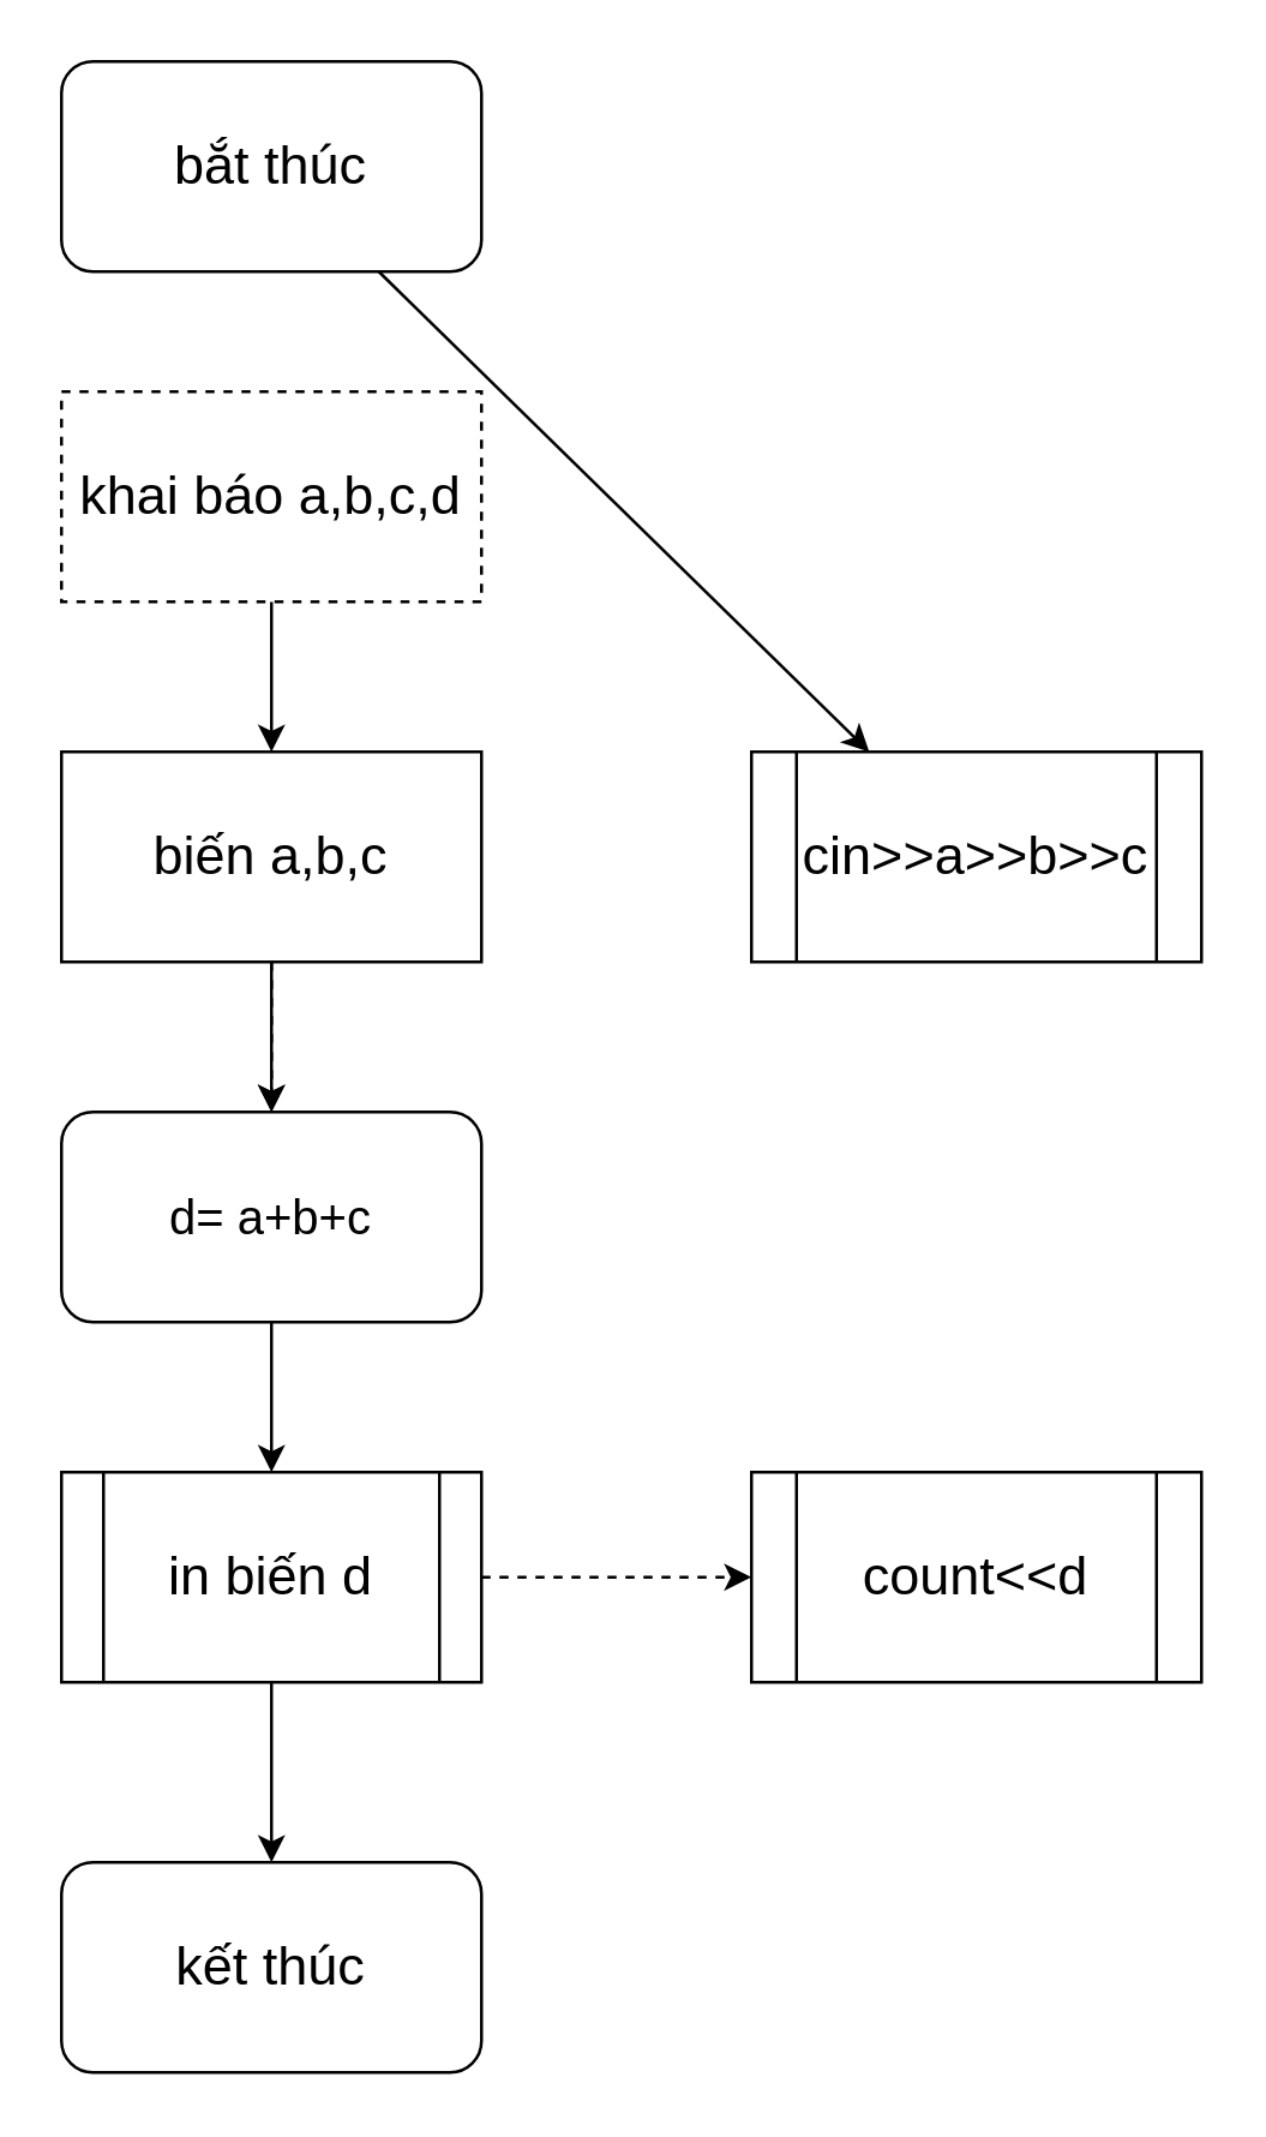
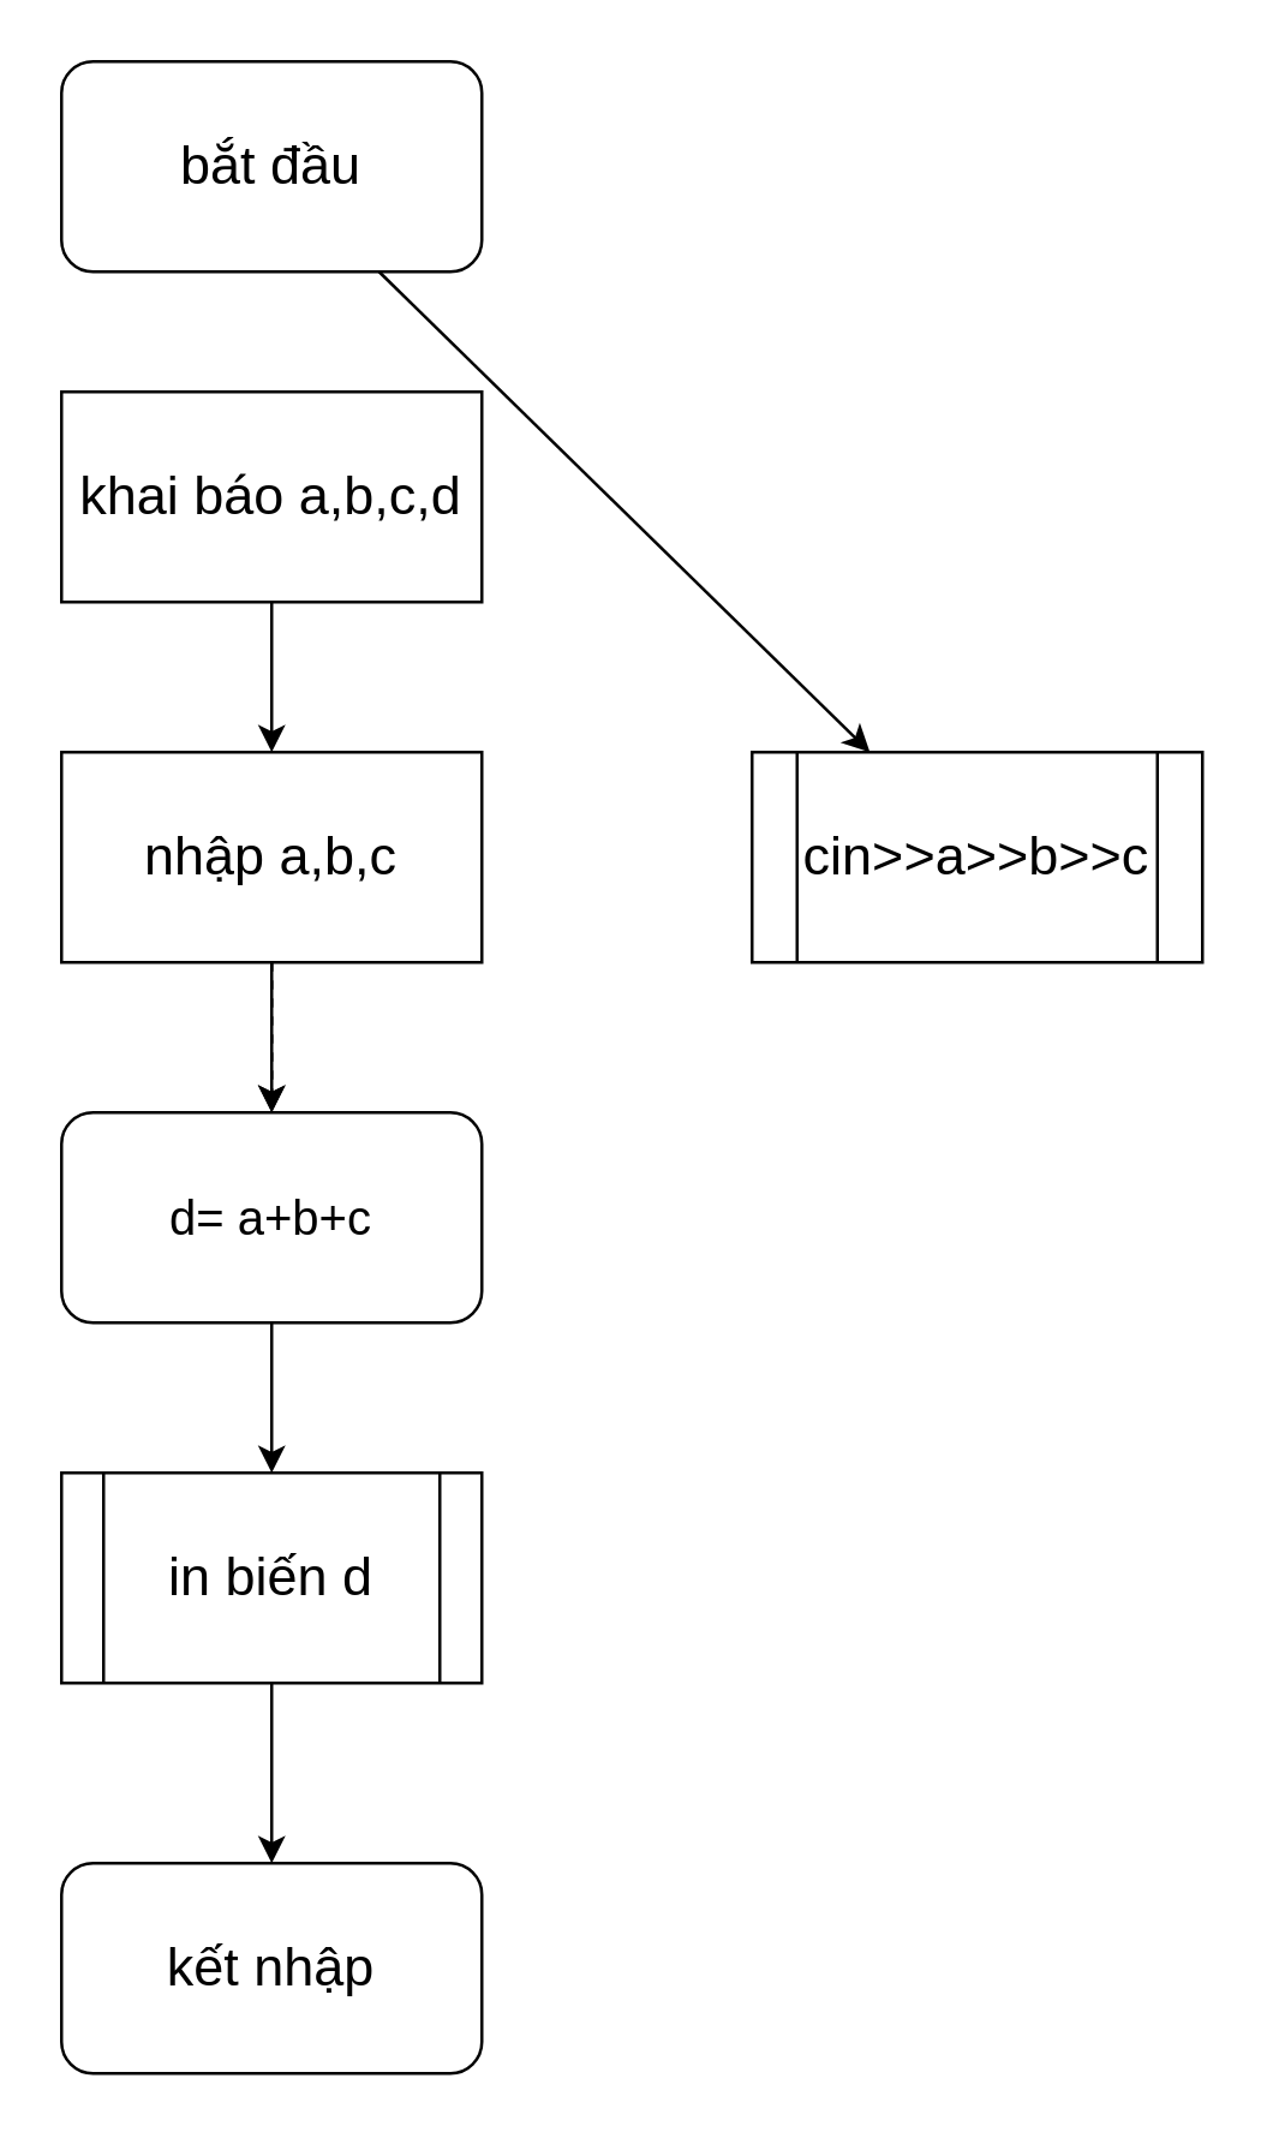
  <mxCell id="0" />
  <mxCell id="1" parent="0" />
  <mxCell id="2" value="" style="edgeStyle=none;html=1;fontSize=18;exitX=0.5;exitY=1;exitDx=0;exitDy=0;" edge="1" parent="1" source="8"><mxGeometry relative="1" as="geometry"><mxPoint x="90" y="190" as="sourcePoint" /><mxPoint x="90" y="60" as="targetPoint" /></mxGeometry></mxCell>
  <mxCell id="3" value="" style="edgeStyle=none;html=1;fontSize=18;" edge="1" parent="1" target="5"><mxGeometry relative="1" as="geometry"><mxPoint x="90" y="320" as="sourcePoint" /></mxGeometry></mxCell>
  <mxCell id="4" value="" style="edgeStyle=none;html=1;fontSize=18;" edge="1" parent="1" source="5"><mxGeometry relative="1" as="geometry"><mxPoint x="90" y="490" as="targetPoint" /></mxGeometry></mxCell>
  <mxCell id="5" value="&lt;font size=&quot;3&quot;&gt;d= a+b+c&lt;/font&gt;" style="whiteSpace=wrap;html=1;rounded=1;" vertex="1" parent="1"><mxGeometry x="20" y="370" width="140" height="70" as="geometry" /></mxCell>
  <mxCell id="6" value="" style="edgeStyle=none;html=1;fontSize=18;exitX=0.5;exitY=1;exitDx=0;exitDy=0;" edge="1" parent="1"><mxGeometry relative="1" as="geometry"><mxPoint x="90" y="560" as="sourcePoint" /><mxPoint x="90" y="620" as="targetPoint" /></mxGeometry></mxCell>
  <mxCell id="7" value="" style="edgeStyle=none;html=1;fontSize=18;" edge="1" parent="1" source="8" target="16"><mxGeometry relative="1" as="geometry" /></mxCell>
- <mxCell id="8" value="bắt thúc" style="rounded=1;whiteSpace=wrap;html=1;fontSize=18;" vertex="1" parent="1"><mxGeometry x="20" y="20" width="140" height="70" as="geometry" /></mxCell>
- <mxCell id="9" value="kết thúc" style="rounded=1;whiteSpace=wrap;html=1;fontSize=18;" vertex="1" parent="1"><mxGeometry x="20" y="620" width="140" height="70" as="geometry" /></mxCell>
+ <mxCell id="8" value="bắt đầu" style="rounded=1;whiteSpace=wrap;html=1;fontSize=18;" vertex="1" parent="1"><mxGeometry x="20" y="20" width="140" height="70" as="geometry" /></mxCell>
+ <mxCell id="9" value="kết nhập" style="rounded=1;whiteSpace=wrap;html=1;fontSize=18;" vertex="1" parent="1"><mxGeometry x="20" y="620" width="140" height="70" as="geometry" /></mxCell>
  <mxCell id="10" value="" style="edgeStyle=none;html=1;fontSize=18;dashed=1;" edge="1" parent="1" source="11" target="5"><mxGeometry relative="1" as="geometry" /></mxCell>
- <mxCell id="11" value="biến a,b,c" style="rounded=0;whiteSpace=wrap;html=1;fontSize=18;" vertex="1" parent="1"><mxGeometry x="20" y="250" width="140" height="70" as="geometry" /></mxCell>
- <mxCell id="12" value="" style="edgeStyle=none;html=1;dashed=1;fontSize=18;" edge="1" parent="1" source="13" target="17"><mxGeometry relative="1" as="geometry" /></mxCell>
+ <mxCell id="11" value="nhập a,b,c" style="rounded=0;whiteSpace=wrap;html=1;fontSize=18;" vertex="1" parent="1"><mxGeometry x="20" y="250" width="140" height="70" as="geometry" /></mxCell>
  <mxCell id="13" value="in biến d" style="shape=process;whiteSpace=wrap;html=1;backgroundOutline=1;fontSize=18;" vertex="1" parent="1"><mxGeometry x="20" y="490" width="140" height="70" as="geometry" /></mxCell>
  <mxCell id="14" value="" style="edgeStyle=none;html=1;fontSize=18;" edge="1" parent="1" source="15" target="11"><mxGeometry relative="1" as="geometry" /></mxCell>
- <mxCell id="15" value="khai báo a,b,c,d" style="rounded=0;whiteSpace=wrap;html=1;fontSize=18;dashed=1;" vertex="1" parent="1"><mxGeometry x="20" y="130" width="140" height="70" as="geometry" /></mxCell>
+ <mxCell id="15" value="khai báo a,b,c,d" style="rounded=0;whiteSpace=wrap;html=1;fontSize=18;" vertex="1" parent="1"><mxGeometry x="20" y="130" width="140" height="70" as="geometry" /></mxCell>
  <mxCell id="16" value="cin&amp;gt;&amp;gt;a&amp;gt;&amp;gt;b&amp;gt;&amp;gt;c" style="shape=process;whiteSpace=wrap;html=1;backgroundOutline=1;fontSize=18;rounded=0;" vertex="1" parent="1"><mxGeometry x="250" y="250" width="150" height="70" as="geometry" /></mxCell>
- <mxCell id="17" value="count&amp;lt;&amp;lt;d" style="shape=process;whiteSpace=wrap;html=1;backgroundOutline=1;fontSize=18;" vertex="1" parent="1"><mxGeometry x="250" y="490" width="150" height="70" as="geometry" /></mxCell>
